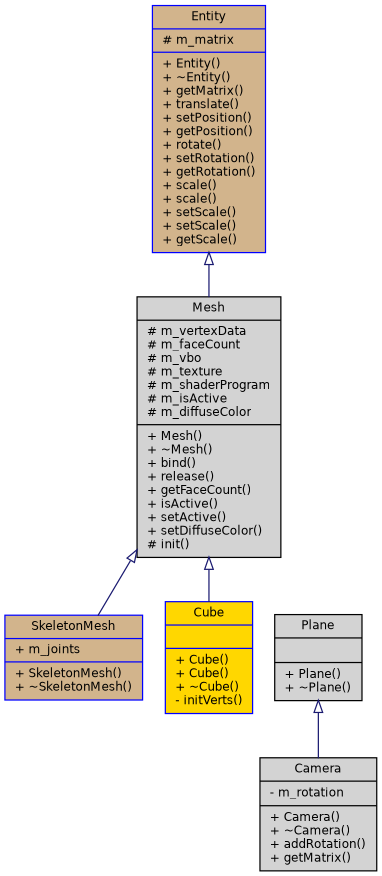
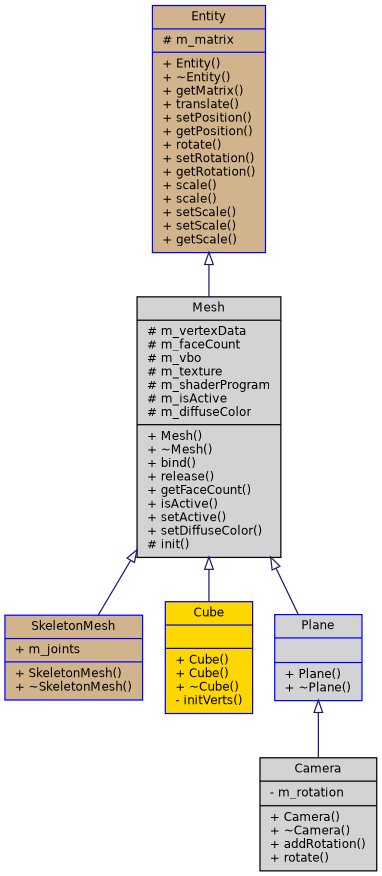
  digraph {
    node [color=blue fillcolor=lightgrey fontname=Helvetica fontsize=10 shape=record style=filled]
    edge [arrowtail=onormal color=midnightblue dir=back fontname=Helvetica fontsize=10 labelfontname=Helvetica labelfontsize=10 style=solid]
    n1 [fillcolor=tan fontcolor=black height=0.2 label="{Entity\n|# m_matrix\l|+ Entity()\l+ ~Entity()\l+ getMatrix()\l+ translate()\l+ setPosition()\l+ getPosition()\l+ rotate()\l+ setRotation()\l+ getRotation()\l+ scale()\l+ scale()\l+ setScale()\l+ setScale()\l+ getScale()\l}" width=0.4]
    n2 [color=black height=0.2 label="{Mesh\n|# m_vertexData\l# m_faceCount\l# m_vbo\l# m_texture\l# m_shaderProgram\l# m_isActive\l# m_diffuseColor\l|+ Mesh()\l+ ~Mesh()\l+ bind()\l+ release()\l+ getFaceCount()\l+ isActive()\l+ setActive()\l+ setDiffuseColor()\l# init()\l}" width=0.4]
-   n3 [color=black height=0.2 label="{Camera\n|- m_rotation\l|+ Camera()\l+ ~Camera()\l+ addRotation()\l+ getMatrix()\l}" width=0.4]
+   n3 [color=black height=0.2 label="{Camera\n|- m_rotation\l|+ Camera()\l+ ~Camera()\l+ addRotation()\l+ rotate()\l}" width=0.4]
    n4 [fillcolor=tan height=0.2 label="{SkeletonMesh\n|+ m_joints\l|+ SkeletonMesh()\l+ ~SkeletonMesh()\l}" width=0.4]
    n5 [fillcolor=gold height=0.2 label="{Cube\n||+ Cube()\l+ Cube()\l+ ~Cube()\l- initVerts()\l}" width=0.4]
-   n6 [color=black height=0.2 label="{Plane\n||+ Plane()\l+ ~Plane()\l}" width=0.4]
+   n6 [height=0.2 label="{Plane\n||+ Plane()\l+ ~Plane()\l}" width=0.4]
    n1 -> n2
    n2 -> n4
    n2 -> n5
+   n2 -> n6
    n6 -> n3
  }
